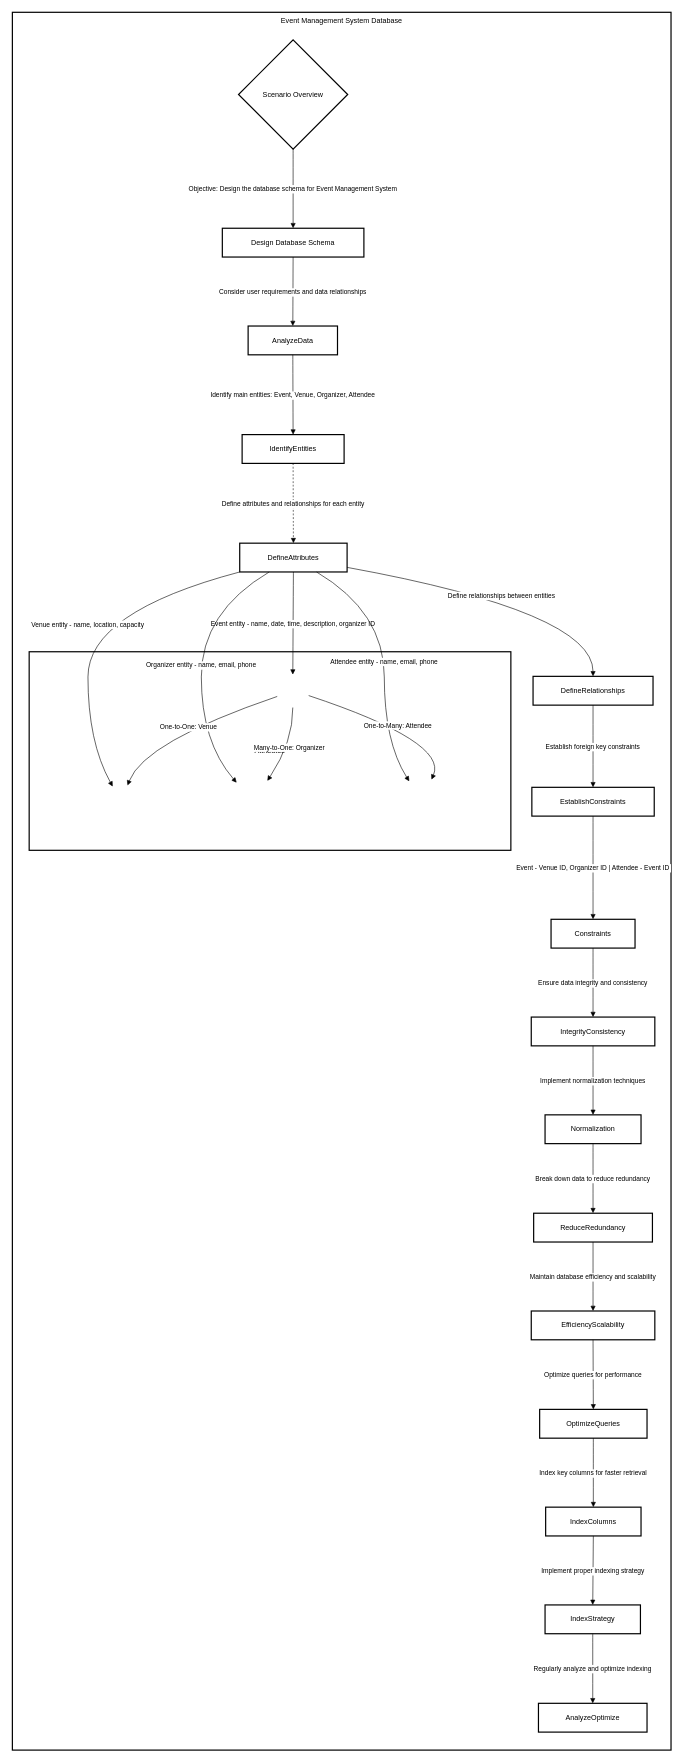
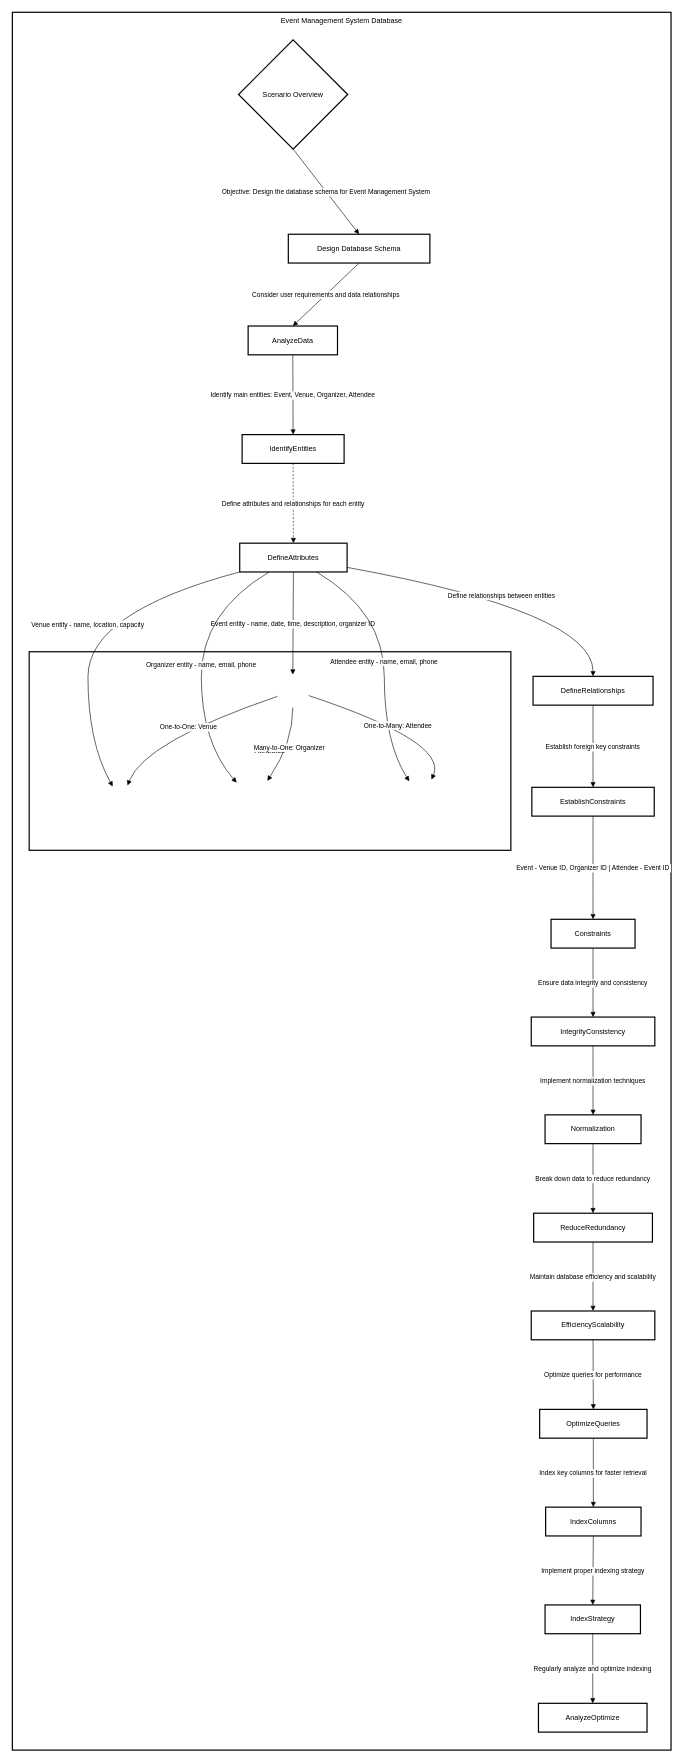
  <mxCell id="0" />
  <mxCell id="1" parent="0" />
  <mxCell id="2" value="Event Management System Database" style="whiteSpace=wrap;strokeWidth=2;verticalAlign=top;" vertex="1" parent="1"><mxGeometry x="20" y="20" width="1098" height="2897" as="geometry" /></mxCell>
  <mxCell id="3" value="Scenario Overview" style="rhombus;strokeWidth=2;whiteSpace=wrap;" vertex="1" parent="2"><mxGeometry x="377" y="46" width="182" height="182" as="geometry" /></mxCell>
- <mxCell id="4" value="Design Database Schema" style="whiteSpace=wrap;strokeWidth=2;" vertex="1" parent="2"><mxGeometry x="350" y="360" width="236" height="48" as="geometry" /></mxCell>
+ <mxCell id="4" value="Design Database Schema" style="whiteSpace=wrap;strokeWidth=2;" vertex="1" parent="2"><mxGeometry x="460" y="370" width="236" height="48" as="geometry" /></mxCell>
  <mxCell id="5" value="AnalyzeData" style="whiteSpace=wrap;strokeWidth=2;" vertex="1" parent="2"><mxGeometry x="393" y="523" width="149" height="48" as="geometry" /></mxCell>
  <mxCell id="6" value="IdentifyEntities" style="whiteSpace=wrap;strokeWidth=2;" vertex="1" parent="2"><mxGeometry x="383" y="704" width="170" height="48" as="geometry" /></mxCell>
  <mxCell id="7" value="DefineAttributes" style="whiteSpace=wrap;strokeWidth=2;" vertex="1" parent="2"><mxGeometry x="379" y="885" width="179" height="48" as="geometry" /></mxCell>
  <mxCell id="8" value="Event" style="ellipse;aspect=fixed;strokeWidth=2;whiteSpace=wrap;" vertex="1" parent="2"><mxGeometry x="440" y="1104" width="55" height="55" as="geometry" /></mxCell>
  <mxCell id="9" value="Venue" style="ellipse;aspect=fixed;strokeWidth=2;whiteSpace=wrap;" vertex="1" parent="2"><mxGeometry x="152" y="1287" width="59" height="59" as="geometry" /></mxCell>
  <mxCell id="10" value="Organizer" style="ellipse;aspect=fixed;strokeWidth=2;whiteSpace=wrap;" vertex="1" parent="2"><mxGeometry x="359" y="1274" width="85" height="85" as="geometry" /></mxCell>
  <mxCell id="11" value="Attendee" style="ellipse;aspect=fixed;strokeWidth=2;whiteSpace=wrap;" vertex="1" parent="2"><mxGeometry x="642" y="1276" width="82" height="82" as="geometry" /></mxCell>
  <mxCell id="12" value="DefineRelationships" style="whiteSpace=wrap;strokeWidth=2;" vertex="1" parent="2"><mxGeometry x="868" y="1107" width="200" height="48" as="geometry" /></mxCell>
  <mxCell id="13" value="EstablishConstraints" style="whiteSpace=wrap;strokeWidth=2;" vertex="1" parent="2"><mxGeometry x="866" y="1292" width="204" height="48" as="geometry" /></mxCell>
  <mxCell id="14" value="Constraints" style="whiteSpace=wrap;strokeWidth=2;" vertex="1" parent="2"><mxGeometry x="898" y="1512" width="140" height="48" as="geometry" /></mxCell>
  <mxCell id="15" value="IntegrityConsistency" style="whiteSpace=wrap;strokeWidth=2;" vertex="1" parent="2"><mxGeometry x="865" y="1675" width="206" height="48" as="geometry" /></mxCell>
  <mxCell id="16" value="Normalization" style="whiteSpace=wrap;strokeWidth=2;" vertex="1" parent="2"><mxGeometry x="888" y="1838" width="160" height="48" as="geometry" /></mxCell>
  <mxCell id="17" value="ReduceRedundancy" style="whiteSpace=wrap;strokeWidth=2;" vertex="1" parent="2"><mxGeometry x="869" y="2002" width="198" height="48" as="geometry" /></mxCell>
  <mxCell id="18" value="EfficiencyScalability" style="whiteSpace=wrap;strokeWidth=2;" vertex="1" parent="2"><mxGeometry x="865" y="2165" width="206" height="48" as="geometry" /></mxCell>
  <mxCell id="19" value="OptimizeQueries" style="whiteSpace=wrap;strokeWidth=2;" vertex="1" parent="2"><mxGeometry x="879" y="2329" width="179" height="48" as="geometry" /></mxCell>
  <mxCell id="20" value="IndexColumns" style="whiteSpace=wrap;strokeWidth=2;" vertex="1" parent="2"><mxGeometry x="889" y="2492" width="159" height="48" as="geometry" /></mxCell>
  <mxCell id="21" value="IndexStrategy" style="whiteSpace=wrap;strokeWidth=2;" vertex="1" parent="2"><mxGeometry x="888" y="2655" width="159" height="48" as="geometry" /></mxCell>
  <mxCell id="22" value="AnalyzeOptimize" style="whiteSpace=wrap;strokeWidth=2;" vertex="1" parent="2"><mxGeometry x="877" y="2819" width="181" height="48" as="geometry" /></mxCell>
  <mxCell id="23" value="Attributes" style="whiteSpace=wrap;strokeWidth=2;" vertex="1" parent="2"><mxGeometry x="28" y="1066" width="803" height="331" as="geometry" /></mxCell>
  <mxCell id="24" value="Objective: Design the database schema for Event Management System" style="curved=1;startArrow=none;endArrow=block;exitX=0.5;exitY=0.99;entryX=0.5;entryY=-0.01;" edge="1" parent="2" source="3" target="4"><mxGeometry relative="1" as="geometry"><Array as="points" /></mxGeometry></mxCell>
  <mxCell id="25" value="Consider user requirements and data relationships" style="curved=1;startArrow=none;endArrow=block;exitX=0.5;exitY=1;entryX=0.5;entryY=0;" edge="1" parent="2" source="4" target="5"><mxGeometry relative="1" as="geometry"><Array as="points" /></mxGeometry></mxCell>
  <mxCell id="26" value="Identify main entities: Event, Venue, Organizer, Attendee" style="curved=1;startArrow=none;endArrow=block;exitX=0.5;exitY=1.01;entryX=0.5;entryY=0;" edge="1" parent="2" source="5" target="6"><mxGeometry relative="1" as="geometry"><Array as="points" /></mxGeometry></mxCell>
  <mxCell id="27" value="Define attributes and relationships for each entity" style="curved=1;startArrow=none;endArrow=block;exitX=0.5;exitY=1.01;entryX=0.5;entryY=0;dashed=1;" edge="1" parent="2" source="6" target="7"><mxGeometry relative="1" as="geometry"><Array as="points" /></mxGeometry></mxCell>
  <mxCell id="28" value="Event entity - name, date, time, description, organizer ID" style="curved=1;startArrow=none;endArrow=block;exitX=0.5;exitY=1.01;entryX=0.51;entryY=-0.01;" edge="1" parent="2" source="7" target="8"><mxGeometry relative="1" as="geometry"><Array as="points" /></mxGeometry></mxCell>
  <mxCell id="29" value="Venue entity - name, location, capacity" style="curved=1;startArrow=none;endArrow=block;exitX=0;exitY=1;entryX=0.22;entryY=0;" edge="1" parent="2" source="7" target="9"><mxGeometry relative="1" as="geometry"><Array as="points"><mxPoint x="126" y="1000" /><mxPoint x="126" y="1216" /></Array></mxGeometry></mxCell>
  <mxCell id="30" value="Organizer entity - name, email, phone" style="curved=1;startArrow=none;endArrow=block;exitX=0.27;exitY=1.01;entryX=0.07;entryY=0;" edge="1" parent="2" source="7" target="10"><mxGeometry relative="1" as="geometry"><Array as="points"><mxPoint x="315" y="1000" /><mxPoint x="315" y="1216" /></Array></mxGeometry></mxCell>
  <mxCell id="31" value="Attendee entity - name, email, phone" style="curved=1;startArrow=none;endArrow=block;exitX=0.72;exitY=1.01;entryX=0.19;entryY=-0.01;" edge="1" parent="2" source="7" target="11"><mxGeometry relative="1" as="geometry"><Array as="points"><mxPoint x="620" y="1000" /><mxPoint x="620" y="1216" /></Array></mxGeometry></mxCell>
  <mxCell id="32" value="One-to-One: Venue" style="curved=1;startArrow=none;endArrow=block;exitX=0.01;exitY=0.67;entryX=0.69;entryY=0;" edge="1" parent="2" source="8" target="9"><mxGeometry relative="1" as="geometry"><Array as="points"><mxPoint x="220" y="1216" /></Array></mxGeometry></mxCell>
  <mxCell id="33" value="One-to-Many: Attendee" style="curved=1;startArrow=none;endArrow=block;exitX=1.01;exitY=0.66;entryX=0.71;entryY=-0.01;" edge="1" parent="2" source="8" target="11"><mxGeometry relative="1" as="geometry"><Array as="points"><mxPoint x="726" y="1216" /></Array></mxGeometry></mxCell>
  <mxCell id="34" value="Many-to-One: Organizer" style="curved=1;startArrow=none;endArrow=block;exitX=0.51;exitY=1;entryX=0.83;entryY=0;" edge="1" parent="2" source="8" target="10"><mxGeometry relative="1" as="geometry"><Array as="points"><mxPoint x="468" y="1216" /></Array></mxGeometry></mxCell>
  <mxCell id="35" value="Define relationships between entities" style="curved=1;startArrow=none;endArrow=block;exitX=1;exitY=0.84;entryX=0.5;entryY=0;" edge="1" parent="2" source="7" target="12"><mxGeometry relative="1" as="geometry"><Array as="points"><mxPoint x="968" y="1000" /></Array></mxGeometry></mxCell>
  <mxCell id="36" value="Establish foreign key constraints" style="curved=1;startArrow=none;endArrow=block;exitX=0.5;exitY=1.01;entryX=0.5;entryY=0.01;" edge="1" parent="2" source="12" target="13"><mxGeometry relative="1" as="geometry"><Array as="points" /></mxGeometry></mxCell>
  <mxCell id="37" value="Event - Venue ID, Organizer ID | Attendee - Event ID" style="curved=1;startArrow=none;endArrow=block;exitX=0.5;exitY=1.01;entryX=0.5;entryY=-0.01;" edge="1" parent="2" source="13" target="14"><mxGeometry relative="1" as="geometry"><Array as="points" /></mxGeometry></mxCell>
  <mxCell id="38" value="Ensure data integrity and consistency" style="curved=1;startArrow=none;endArrow=block;exitX=0.5;exitY=1;entryX=0.5;entryY=0;" edge="1" parent="2" source="14" target="15"><mxGeometry relative="1" as="geometry"><Array as="points" /></mxGeometry></mxCell>
  <mxCell id="39" value="Implement normalization techniques" style="curved=1;startArrow=none;endArrow=block;exitX=0.5;exitY=1.01;entryX=0.5;entryY=0.01;" edge="1" parent="2" source="15" target="16"><mxGeometry relative="1" as="geometry"><Array as="points" /></mxGeometry></mxCell>
  <mxCell id="40" value="Break down data to reduce redundancy" style="curved=1;startArrow=none;endArrow=block;exitX=0.5;exitY=1.02;entryX=0.5;entryY=0;" edge="1" parent="2" source="16" target="17"><mxGeometry relative="1" as="geometry"><Array as="points" /></mxGeometry></mxCell>
  <mxCell id="41" value="Maintain database efficiency and scalability" style="curved=1;startArrow=none;endArrow=block;exitX=0.5;exitY=1;entryX=0.5;entryY=0;" edge="1" parent="2" source="17" target="18"><mxGeometry relative="1" as="geometry"><Array as="points" /></mxGeometry></mxCell>
  <mxCell id="42" value="Optimize queries for performance" style="curved=1;startArrow=none;endArrow=block;exitX=0.5;exitY=1.01;entryX=0.5;entryY=-0.01;" edge="1" parent="2" source="18" target="19"><mxGeometry relative="1" as="geometry"><Array as="points" /></mxGeometry></mxCell>
  <mxCell id="43" value="Index key columns for faster retrieval" style="curved=1;startArrow=none;endArrow=block;exitX=0.5;exitY=1;entryX=0.5;entryY=0;" edge="1" parent="2" source="19" target="20"><mxGeometry relative="1" as="geometry"><Array as="points" /></mxGeometry></mxCell>
  <mxCell id="44" value="Implement proper indexing strategy" style="curved=1;startArrow=none;endArrow=block;exitX=0.5;exitY=1.01;entryX=0.5;entryY=0.01;" edge="1" parent="2" source="20" target="21"><mxGeometry relative="1" as="geometry"><Array as="points" /></mxGeometry></mxCell>
  <mxCell id="45" value="Regularly analyze and optimize indexing" style="curved=1;startArrow=none;endArrow=block;exitX=0.5;exitY=1.02;entryX=0.5;entryY=0;" edge="1" parent="2" source="21" target="22"><mxGeometry relative="1" as="geometry"><Array as="points" /></mxGeometry></mxCell>
